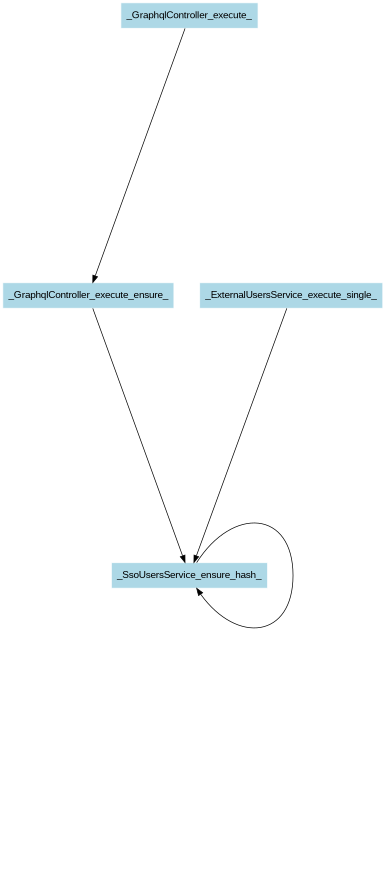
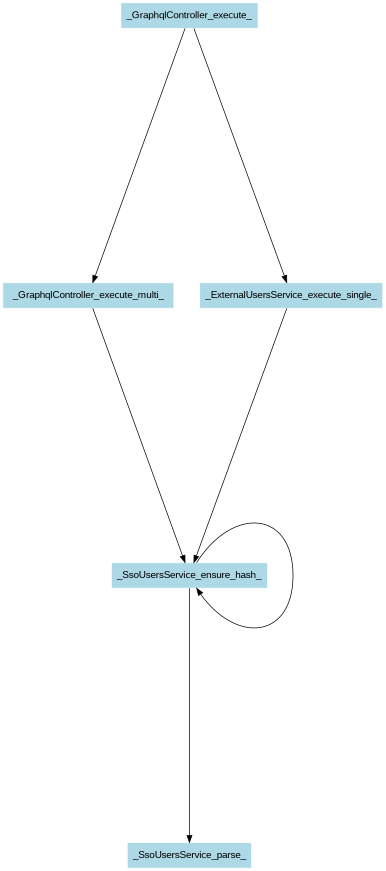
  digraph {
    nodesep=0.5
    ranksep=5
    node [color=white fillcolor=lightblue fontname=Arial shape=box style=filled]
    edge [fontname=Arial]
    _GraphqlController_execute_
-   _GraphqlController_execute_multi_ [label=_GraphqlController_execute_ensure_]
+   _GraphqlController_execute_multi_
    n3 [label=_ExternalUsersService_execute_single_]
    n4 [label=_SsoUsersService_ensure_hash_]
+   _SsoUsersService_parse_
    _GraphqlController_execute_ -> _GraphqlController_execute_multi_
+   _GraphqlController_execute_ -> n3
    _GraphqlController_execute_multi_ -> n4
    n3 -> n4
    n4 -> n4
+   n4 -> _SsoUsersService_parse_
  }
